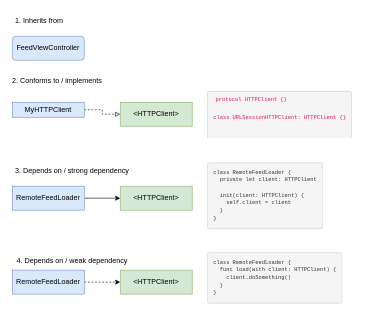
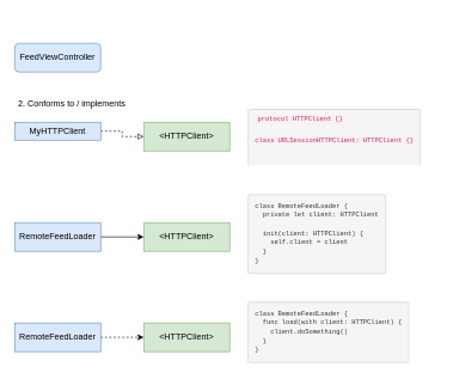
  <mxCell id="0" />
  <mxCell id="1" parent="0" />
  <mxCell id="2" value="FeedViewController" style="whiteSpace=wrap;html=1;fillColor=#dae8fc;strokeColor=#6c8ebf;rounded=1;" parent="1" vertex="1"><mxGeometry x="20" y="60" width="120" height="40" as="geometry" /></mxCell>
- <mxCell id="3" value="1. Inherits from" style="text;html=1;strokeColor=none;fillColor=none;align=center;verticalAlign=middle;whiteSpace=wrap;rounded=0;" parent="1" vertex="1"><mxGeometry x="20" y="20" width="90" height="30" as="geometry" /></mxCell>
- <mxCell id="4" value="2. Conforms to / implements" style="text;html=1;strokeColor=none;fillColor=none;align=center;verticalAlign=middle;whiteSpace=wrap;rounded=0;" parent="1" vertex="1"><mxGeometry x="15" y="120" width="160" height="30" as="geometry" /></mxCell>
+ <mxCell id="4" value="2. Conforms to / implements" style="text;html=1;strokeColor=none;fillColor=none;align=center;verticalAlign=middle;whiteSpace=wrap;rounded=0;" parent="1" vertex="1"><mxGeometry x="20" y="130" width="160" height="30" as="geometry" /></mxCell>
  <mxCell id="5" value="" style="edgeStyle=orthogonalEdgeStyle;rounded=0;orthogonalLoop=1;jettySize=auto;html=1;endArrow=block;endFill=0;dashed=1;" parent="1" source="6" target="7" edge="1"><mxGeometry relative="1" as="geometry" /></mxCell>
  <mxCell id="6" value="MyHTTPClient" style="rounded=0;whiteSpace=wrap;html=1;fillColor=#dae8fc;strokeColor=#6c8ebf;" parent="1" vertex="1"><mxGeometry x="20" y="170" width="120" height="25" as="geometry" /></mxCell>
  <mxCell id="7" value="&amp;lt;HTTPClient&amp;gt;" style="rounded=0;whiteSpace=wrap;html=1;fillColor=#d5e8d4;strokeColor=#82b366;" parent="1" vertex="1"><mxGeometry x="200" y="170" width="120" height="40" as="geometry" /></mxCell>
- <mxCell id="8" value="3. Depends on / strong dependency" style="text;html=1;strokeColor=none;fillColor=none;align=center;verticalAlign=middle;whiteSpace=wrap;rounded=0;" parent="1" vertex="1"><mxGeometry x="20" y="270" width="200" height="30" as="geometry" /></mxCell>
  <mxCell id="9" value="" style="edgeStyle=orthogonalEdgeStyle;rounded=0;orthogonalLoop=1;jettySize=auto;html=1;" parent="1" source="10" target="11" edge="1"><mxGeometry relative="1" as="geometry" /></mxCell>
  <mxCell id="10" value="RemoteFeedLoader" style="rounded=0;whiteSpace=wrap;html=1;fillColor=#dae8fc;strokeColor=#6c8ebf;" parent="1" vertex="1"><mxGeometry x="20" y="310" width="120" height="40" as="geometry" /></mxCell>
  <mxCell id="11" value="&amp;lt;HTTPClient&amp;gt;" style="rounded=0;whiteSpace=wrap;html=1;fillColor=#d5e8d4;strokeColor=#82b366;" parent="1" vertex="1"><mxGeometry x="200" y="310" width="120" height="40" as="geometry" /></mxCell>
- <mxCell id="12" value="4. Depends on / weak dependency" style="text;html=1;strokeColor=none;fillColor=none;align=center;verticalAlign=middle;whiteSpace=wrap;rounded=0;" parent="1" vertex="1"><mxGeometry x="20" y="420" width="200" height="30" as="geometry" /></mxCell>
  <mxCell id="13" value="" style="edgeStyle=orthogonalEdgeStyle;rounded=0;orthogonalLoop=1;jettySize=auto;html=1;dashed=1;" parent="1" source="14" target="15" edge="1"><mxGeometry relative="1" as="geometry" /></mxCell>
  <mxCell id="14" value="RemoteFeedLoader" style="rounded=0;whiteSpace=wrap;html=1;fillColor=#dae8fc;strokeColor=#6c8ebf;" parent="1" vertex="1"><mxGeometry x="20" y="450" width="120" height="40" as="geometry" /></mxCell>
  <mxCell id="15" value="&amp;lt;HTTPClient&amp;gt;" style="rounded=0;whiteSpace=wrap;html=1;fillColor=#d5e8d4;strokeColor=#82b366;" parent="1" vertex="1"><mxGeometry x="200" y="450" width="120" height="40" as="geometry" /></mxCell>
  <mxCell id="16" value="&lt;h1 style=&quot;font-size: 9px;&quot;&gt;&lt;pre style=&quot;font-weight: 400; box-sizing: inherit; overflow: auto; font-family: Menlo, Monaco, Consolas, &amp;quot;courier new&amp;quot;, monospace; font-size: 9px; padding: 9.5px; margin-top: 0px; margin-bottom: 10px; line-height: 1.429; color: rgb(51, 51, 51); word-break: break-all; overflow-wrap: break-word; background-color: rgb(245, 245, 245); border: 1px solid rgb(204, 204, 204); border-radius: 4px;&quot;&gt;class RemoteFeedLoader {&lt;br style=&quot;font-size: 9px;&quot;&gt;  func load(with client: HTTPClient) {&lt;br style=&quot;font-size: 9px;&quot;&gt;    client.doSomething()&lt;br style=&quot;font-size: 9px;&quot;&gt;  }&lt;br style=&quot;font-size: 9px;&quot;&gt;}&lt;/pre&gt;&lt;/h1&gt;" style="text;html=1;strokeColor=none;fillColor=none;spacing=5;spacingTop=-20;whiteSpace=wrap;overflow=hidden;rounded=0;fontSize=9;" parent="1" vertex="1"><mxGeometry x="340" y="425" width="250" height="90" as="geometry" /></mxCell>
  <mxCell id="17" value="&lt;h1 style=&quot;font-size: 9px;&quot;&gt;&lt;pre style=&quot;font-weight: 400; box-sizing: inherit; overflow: auto; font-family: Menlo, Monaco, Consolas, &amp;quot;courier new&amp;quot;, monospace; font-size: 9px; padding: 9.5px; margin-top: 0px; margin-bottom: 10px; line-height: 1.429; color: rgb(51, 51, 51); word-break: break-all; overflow-wrap: break-word; background-color: rgb(245, 245, 245); border: 1px solid rgb(204, 204, 204); border-radius: 4px;&quot;&gt;class RemoteFeedLoader {&lt;br style=&quot;font-size: 9px;&quot;&gt;  private let client: HTTPClient&lt;br style=&quot;font-size: 9px;&quot;&gt;&lt;br style=&quot;font-size: 9px;&quot;&gt;  init(client: HTTPClient) {&lt;br style=&quot;font-size: 9px;&quot;&gt;    self.client = client&lt;br style=&quot;font-size: 9px;&quot;&gt;  }&lt;br style=&quot;font-size: 9px;&quot;&gt;}&lt;/pre&gt;&lt;/h1&gt;" style="text;html=1;strokeColor=none;fillColor=none;spacing=5;spacingTop=-20;whiteSpace=wrap;overflow=hidden;rounded=0;fontSize=9;" parent="1" vertex="1"><mxGeometry x="340" y="275" width="230" height="110" as="geometry" /></mxCell>
  <mxCell id="18" value="&lt;h1 style=&quot;line-height: 0%;&quot;&gt;&lt;pre style=&quot;font-weight: 400; box-sizing: inherit; overflow: auto; font-family: Menlo, Monaco, Consolas, &amp;quot;courier new&amp;quot;, monospace; padding: 9.5px; margin-top: 0px; margin-bottom: 10px; line-height: 70%; color: rgb(51, 51, 51); word-break: break-all; overflow-wrap: break-word; background-color: rgb(245, 245, 245); border: 1px solid rgb(204, 204, 204); border-radius: 4px; font-size: 9px;&quot;&gt;&lt;p style=&quot;box-sizing: inherit; margin: 0px 0px 22px; line-height: 70%; caret-color: rgb(33, 35, 56); color: rgb(33, 35, 56); font-family: metropolis;&quot;&gt;&lt;code style=&quot;box-sizing: inherit; font-family: Menlo, Monaco, Consolas, &amp;quot;courier new&amp;quot;, monospace; padding: 2px 4px; color: rgb(199, 37, 78); background-color: rgb(249, 242, 244); border-radius: 4px; word-break: break-word;&quot;&gt;protocol HTTPClient {}&lt;/code&gt;&lt;/p&gt;&lt;p style=&quot;box-sizing: inherit; margin: 0px 0px 22px; line-height: 70%; caret-color: rgb(33, 35, 56); color: rgb(33, 35, 56); font-family: metropolis;&quot;&gt;&lt;span style=&quot;color: rgb(199, 37, 78); font-family: Menlo, Monaco, Consolas, &amp;quot;courier new&amp;quot;, monospace; background-color: rgb(249, 242, 244); white-space: normal;&quot;&gt;class URLSessionHTTPClient: HTTPClient {}&lt;/span&gt;&lt;/p&gt;&lt;/pre&gt;&lt;/h1&gt;" style="text;html=1;strokeColor=none;fillColor=none;spacing=5;spacingTop=-20;whiteSpace=wrap;overflow=hidden;rounded=0;fontSize=9;" parent="1" vertex="1"><mxGeometry x="340" y="150" width="270" height="80" as="geometry" /></mxCell>
